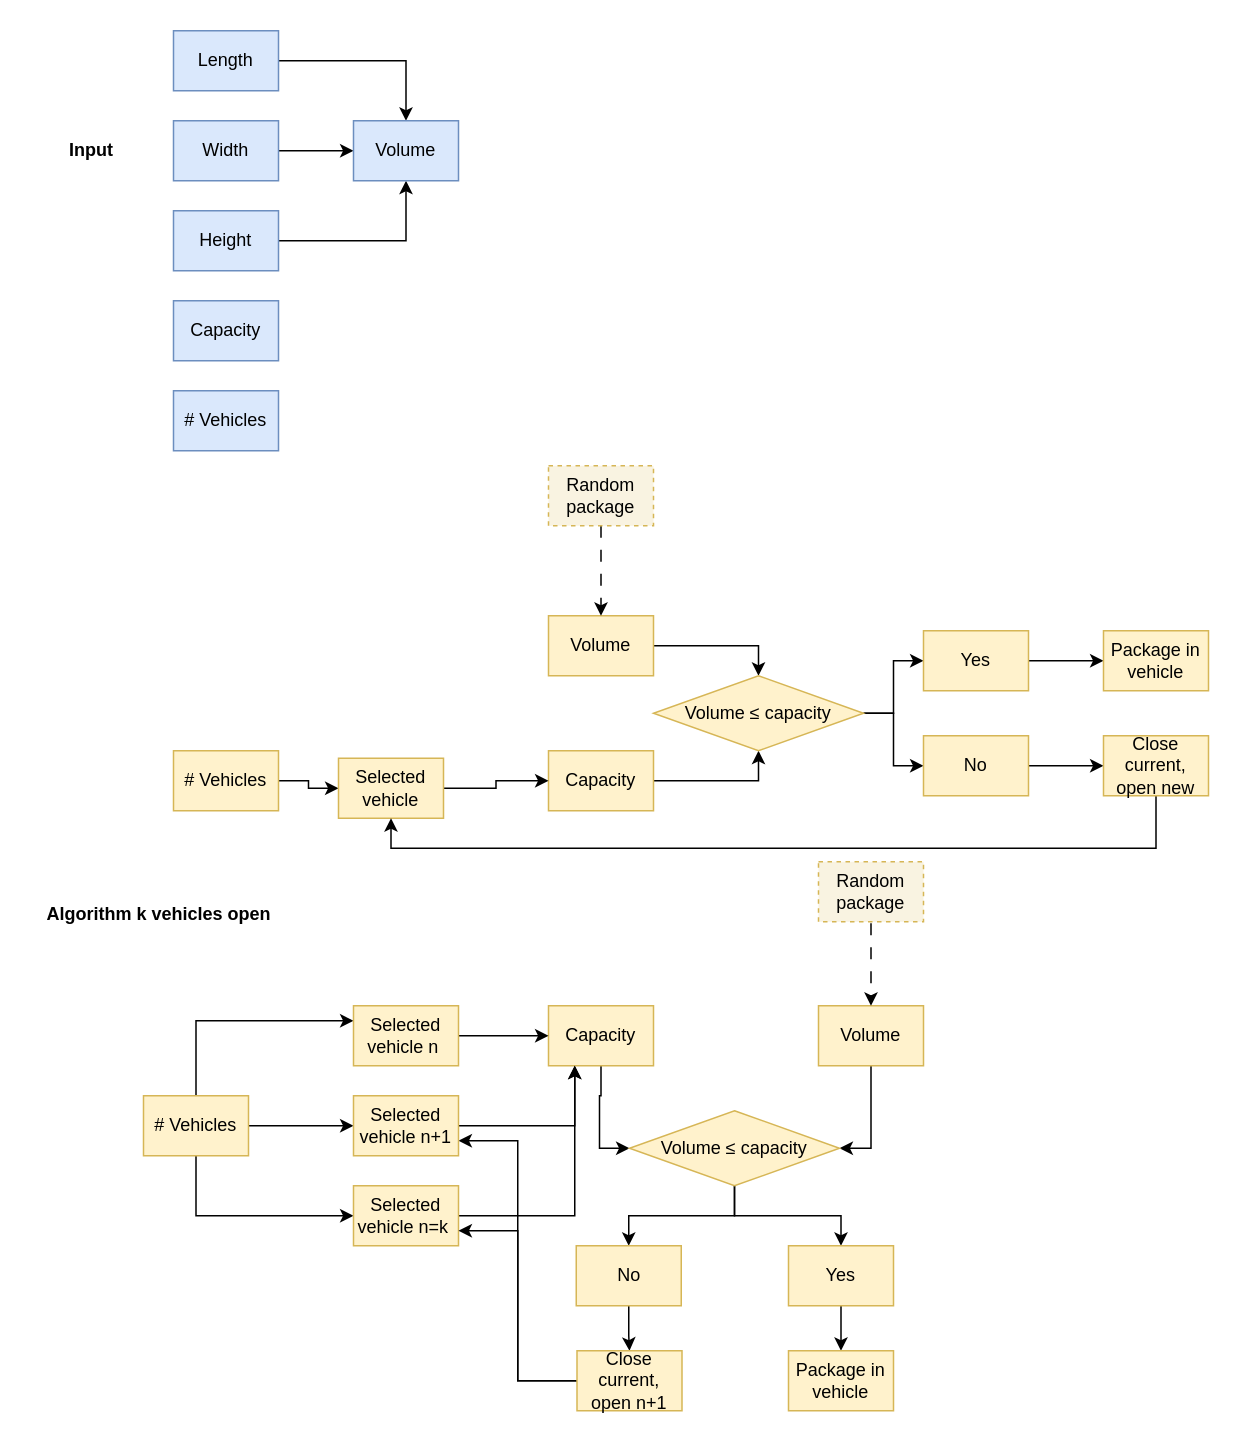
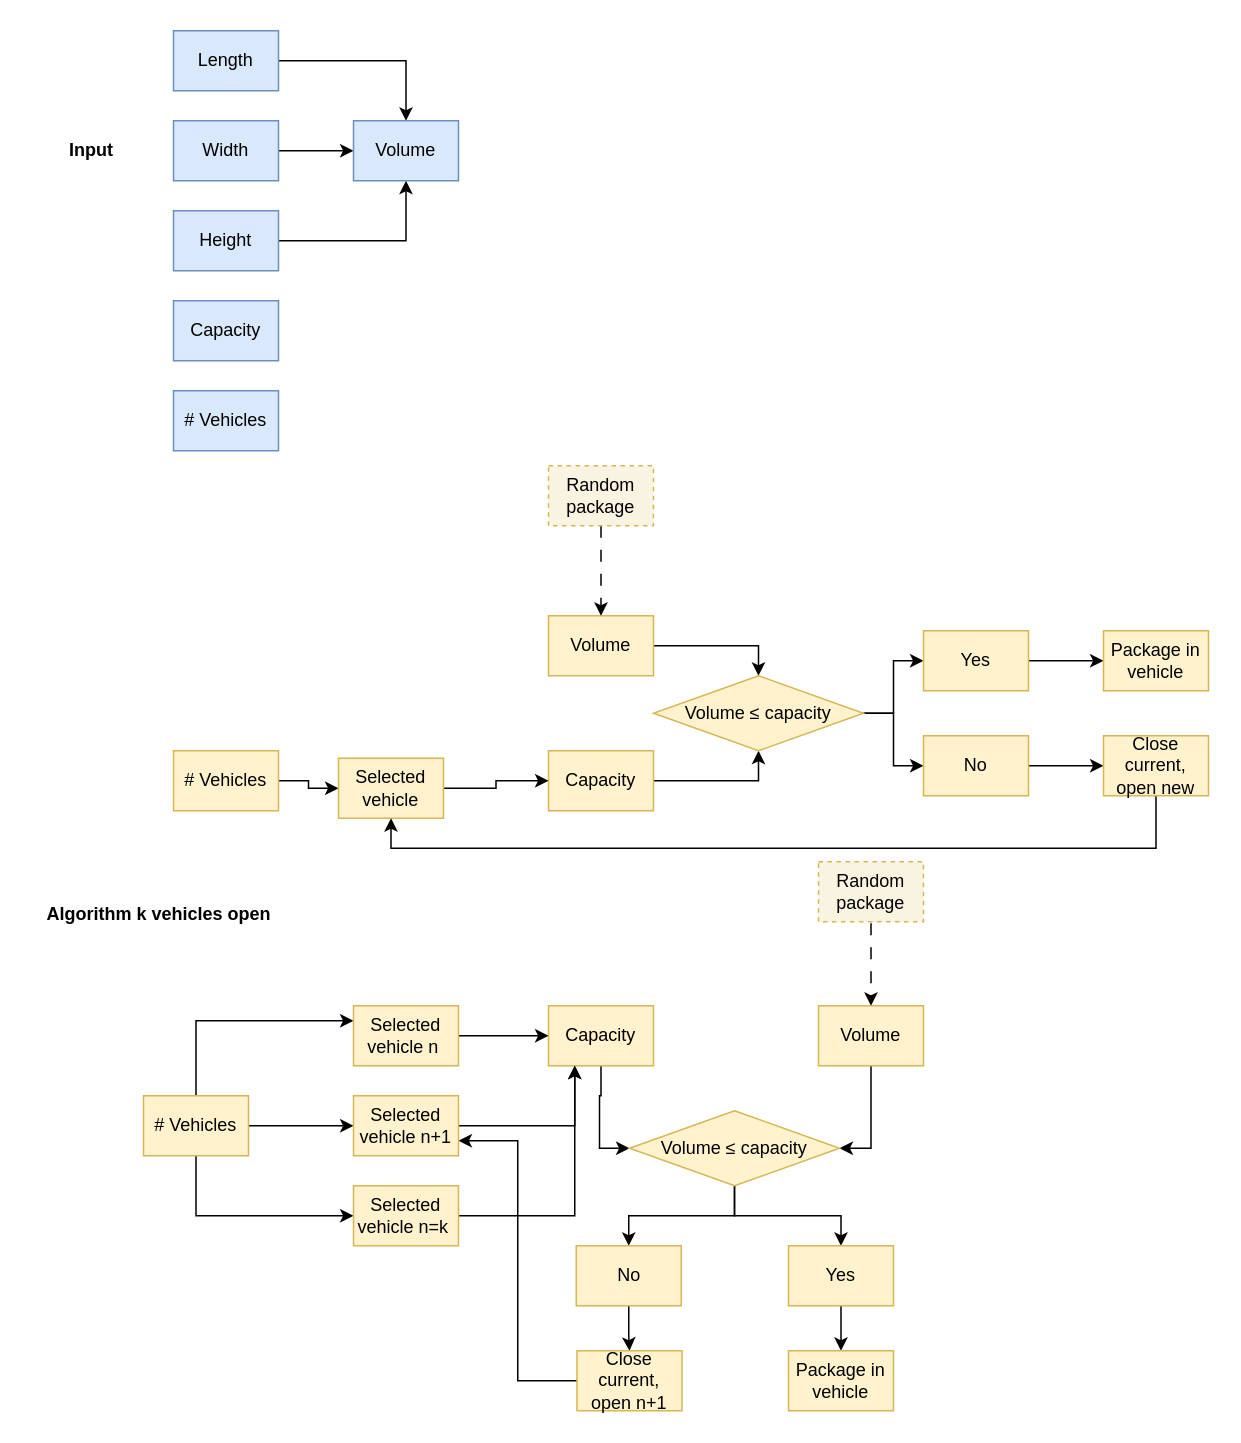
  <mxCell id="0" />
  <mxCell id="1" parent="0" />
  <mxCell id="2" style="edgeStyle=orthogonalEdgeStyle;rounded=0;orthogonalLoop=1;jettySize=auto;html=1;entryX=0.5;entryY=0;entryDx=0;entryDy=0;" edge="1" parent="1" source="3" target="9"><mxGeometry relative="1" as="geometry" /></mxCell>
  <mxCell id="3" value="Length" style="rounded=0;whiteSpace=wrap;html=1;fillColor=#dae8fc;strokeColor=#6c8ebf;" vertex="1" parent="1"><mxGeometry x="115" y="20" width="70" height="40" as="geometry" /></mxCell>
  <mxCell id="4" value="&lt;b&gt;Input&lt;/b&gt;" style="text;html=1;align=center;verticalAlign=middle;resizable=0;points=[];autosize=1;strokeColor=none;fillColor=none;" vertex="1" parent="1"><mxGeometry x="35" y="85" width="50" height="30" as="geometry" /></mxCell>
  <mxCell id="5" value="" style="edgeStyle=orthogonalEdgeStyle;rounded=0;orthogonalLoop=1;jettySize=auto;html=1;" edge="1" parent="1" source="6" target="9"><mxGeometry relative="1" as="geometry" /></mxCell>
  <mxCell id="6" value="Width" style="rounded=0;whiteSpace=wrap;html=1;fillColor=#dae8fc;strokeColor=#6c8ebf;" vertex="1" parent="1"><mxGeometry x="115" y="80" width="70" height="40" as="geometry" /></mxCell>
  <mxCell id="7" style="edgeStyle=orthogonalEdgeStyle;rounded=0;orthogonalLoop=1;jettySize=auto;html=1;entryX=0.5;entryY=1;entryDx=0;entryDy=0;" edge="1" parent="1" source="8" target="9"><mxGeometry relative="1" as="geometry" /></mxCell>
  <mxCell id="8" value="Height" style="rounded=0;whiteSpace=wrap;html=1;fillColor=#dae8fc;strokeColor=#6c8ebf;" vertex="1" parent="1"><mxGeometry x="115" y="140" width="70" height="40" as="geometry" /></mxCell>
  <mxCell id="9" value="Volume" style="rounded=0;whiteSpace=wrap;html=1;fillColor=#dae8fc;strokeColor=#6c8ebf;" vertex="1" parent="1"><mxGeometry x="235" y="80" width="70" height="40" as="geometry" /></mxCell>
  <mxCell id="10" value="Capacity" style="rounded=0;whiteSpace=wrap;html=1;fillColor=#dae8fc;strokeColor=#6c8ebf;" vertex="1" parent="1"><mxGeometry x="115" y="200" width="70" height="40" as="geometry" /></mxCell>
  <mxCell id="11" value="" style="edgeStyle=orthogonalEdgeStyle;rounded=0;orthogonalLoop=1;jettySize=auto;html=1;" edge="1" parent="1" source="12" target="19"><mxGeometry relative="1" as="geometry" /></mxCell>
  <mxCell id="12" value="# Vehicles" style="rounded=0;whiteSpace=wrap;html=1;fillColor=#fff2cc;strokeColor=#d6b656;" vertex="1" parent="1"><mxGeometry x="115" y="500" width="70" height="40" as="geometry" /></mxCell>
  <mxCell id="13" value="# Vehicles" style="rounded=0;whiteSpace=wrap;html=1;fillColor=#dae8fc;strokeColor=#6c8ebf;" vertex="1" parent="1"><mxGeometry x="115" y="260" width="70" height="40" as="geometry" /></mxCell>
  <mxCell id="14" style="edgeStyle=orthogonalEdgeStyle;rounded=0;orthogonalLoop=1;jettySize=auto;html=1;entryX=0.5;entryY=0;entryDx=0;entryDy=0;" edge="1" parent="1" target="24"><mxGeometry relative="1" as="geometry"><mxPoint x="435" y="430" as="sourcePoint" /><mxPoint x="545" y="460" as="targetPoint" /><Array as="points"><mxPoint x="505" y="430" /></Array></mxGeometry></mxCell>
  <mxCell id="15" value="Volume" style="rounded=0;whiteSpace=wrap;html=1;fillColor=#fff2cc;strokeColor=#d6b656;" vertex="1" parent="1"><mxGeometry x="365" y="410" width="70" height="40" as="geometry" /></mxCell>
  <mxCell id="16" style="edgeStyle=orthogonalEdgeStyle;rounded=0;orthogonalLoop=1;jettySize=auto;html=1;entryX=0.5;entryY=1;entryDx=0;entryDy=0;" edge="1" parent="1" source="17" target="24"><mxGeometry relative="1" as="geometry"><mxPoint x="520" y="495" as="targetPoint" /><Array as="points"><mxPoint x="505" y="520" /></Array></mxGeometry></mxCell>
  <mxCell id="17" value="Capacity" style="rounded=0;whiteSpace=wrap;html=1;fillColor=#fff2cc;strokeColor=#d6b656;" vertex="1" parent="1"><mxGeometry x="365" y="500" width="70" height="40" as="geometry" /></mxCell>
  <mxCell id="18" value="" style="edgeStyle=orthogonalEdgeStyle;rounded=0;orthogonalLoop=1;jettySize=auto;html=1;" edge="1" parent="1" source="19" target="17"><mxGeometry relative="1" as="geometry" /></mxCell>
  <mxCell id="19" value="Selected vehicle" style="rounded=0;whiteSpace=wrap;html=1;fillColor=#fff2cc;strokeColor=#d6b656;" vertex="1" parent="1"><mxGeometry x="225" y="505" width="70" height="40" as="geometry" /></mxCell>
  <mxCell id="20" value="" style="endArrow=classic;html=1;rounded=0;entryX=0.5;entryY=0;entryDx=0;entryDy=0;dashed=1;dashPattern=8 8;" edge="1" parent="1" target="15"><mxGeometry width="50" height="50" relative="1" as="geometry"><mxPoint x="400" y="350" as="sourcePoint" /><mxPoint x="695" y="360" as="targetPoint" /></mxGeometry></mxCell>
  <mxCell id="21" value="Random package" style="rounded=0;whiteSpace=wrap;html=1;fillColor=#f9f3e1;strokeColor=#d6b656;dashed=1;" vertex="1" parent="1"><mxGeometry x="365" y="310" width="70" height="40" as="geometry" /></mxCell>
  <mxCell id="22" style="edgeStyle=orthogonalEdgeStyle;rounded=0;orthogonalLoop=1;jettySize=auto;html=1;entryX=0;entryY=0.5;entryDx=0;entryDy=0;" edge="1" parent="1" source="24" target="28"><mxGeometry relative="1" as="geometry" /></mxCell>
  <mxCell id="23" style="edgeStyle=orthogonalEdgeStyle;rounded=0;orthogonalLoop=1;jettySize=auto;html=1;entryX=0;entryY=0.5;entryDx=0;entryDy=0;" edge="1" parent="1" source="24" target="26"><mxGeometry relative="1" as="geometry" /></mxCell>
  <mxCell id="24" value="Volume ≤ capacity" style="rhombus;whiteSpace=wrap;html=1;fillColor=#fff2cc;strokeColor=#d6b656;" vertex="1" parent="1"><mxGeometry x="435" y="450" width="140" height="50" as="geometry" /></mxCell>
  <mxCell id="25" value="" style="edgeStyle=orthogonalEdgeStyle;rounded=0;orthogonalLoop=1;jettySize=auto;html=1;" edge="1" parent="1" source="26" target="30"><mxGeometry relative="1" as="geometry" /></mxCell>
  <mxCell id="26" value="No" style="rounded=0;whiteSpace=wrap;html=1;fillColor=#fff2cc;strokeColor=#d6b656;" vertex="1" parent="1"><mxGeometry x="615" y="490" width="70" height="40" as="geometry" /></mxCell>
  <mxCell id="27" value="" style="edgeStyle=orthogonalEdgeStyle;rounded=0;orthogonalLoop=1;jettySize=auto;html=1;" edge="1" parent="1" source="28" target="31"><mxGeometry relative="1" as="geometry" /></mxCell>
  <mxCell id="28" value="Yes" style="rounded=0;whiteSpace=wrap;html=1;fillColor=#fff2cc;strokeColor=#d6b656;" vertex="1" parent="1"><mxGeometry x="615" y="420" width="70" height="40" as="geometry" /></mxCell>
  <mxCell id="29" style="edgeStyle=orthogonalEdgeStyle;rounded=0;orthogonalLoop=1;jettySize=auto;html=1;exitX=0.5;exitY=1;exitDx=0;exitDy=0;entryX=0.5;entryY=1;entryDx=0;entryDy=0;" edge="1" parent="1" source="30" target="19"><mxGeometry relative="1" as="geometry" /></mxCell>
  <mxCell id="30" value="Close current, open new" style="rounded=0;whiteSpace=wrap;html=1;fillColor=#fff2cc;strokeColor=#d6b656;" vertex="1" parent="1"><mxGeometry x="735" y="490" width="70" height="40" as="geometry" /></mxCell>
  <mxCell id="31" value="Package in vehicle" style="rounded=0;whiteSpace=wrap;html=1;fillColor=#fff2cc;strokeColor=#d6b656;" vertex="1" parent="1"><mxGeometry x="735" y="420" width="70" height="40" as="geometry" /></mxCell>
  <mxCell id="32" value="" style="edgeStyle=orthogonalEdgeStyle;rounded=0;orthogonalLoop=1;jettySize=auto;html=1;" edge="1" parent="1" source="35" target="41"><mxGeometry relative="1" as="geometry"><Array as="points"><mxPoint x="130" y="810" /></Array></mxGeometry></mxCell>
  <mxCell id="33" style="edgeStyle=orthogonalEdgeStyle;rounded=0;orthogonalLoop=1;jettySize=auto;html=1;entryX=0;entryY=0.25;entryDx=0;entryDy=0;" edge="1" parent="1" source="35" target="57"><mxGeometry relative="1" as="geometry"><Array as="points"><mxPoint x="130" y="680" /></Array></mxGeometry></mxCell>
  <mxCell id="34" value="" style="edgeStyle=orthogonalEdgeStyle;rounded=0;orthogonalLoop=1;jettySize=auto;html=1;" edge="1" parent="1" source="35" target="59"><mxGeometry relative="1" as="geometry" /></mxCell>
  <mxCell id="35" value="# Vehicles" style="rounded=0;whiteSpace=wrap;html=1;fillColor=#fff2cc;strokeColor=#d6b656;" vertex="1" parent="1"><mxGeometry x="95" y="730" width="70" height="40" as="geometry" /></mxCell>
  <mxCell id="36" style="edgeStyle=orthogonalEdgeStyle;rounded=0;orthogonalLoop=1;jettySize=auto;html=1;entryX=1;entryY=0.5;entryDx=0;entryDy=0;" edge="1" parent="1" source="37" target="46"><mxGeometry relative="1" as="geometry" /></mxCell>
  <mxCell id="37" value="Volume" style="rounded=0;whiteSpace=wrap;html=1;fillColor=#fff2cc;strokeColor=#d6b656;" vertex="1" parent="1"><mxGeometry x="545" y="670" width="70" height="40" as="geometry" /></mxCell>
  <mxCell id="38" style="edgeStyle=orthogonalEdgeStyle;rounded=0;orthogonalLoop=1;jettySize=auto;html=1;entryX=0;entryY=0.5;entryDx=0;entryDy=0;" edge="1" parent="1" source="39" target="46"><mxGeometry relative="1" as="geometry" /></mxCell>
  <mxCell id="39" value="Capacity" style="rounded=0;whiteSpace=wrap;html=1;fillColor=#fff2cc;strokeColor=#d6b656;" vertex="1" parent="1"><mxGeometry x="365" y="670" width="70" height="40" as="geometry" /></mxCell>
  <mxCell id="40" style="edgeStyle=orthogonalEdgeStyle;rounded=0;orthogonalLoop=1;jettySize=auto;html=1;entryX=0.25;entryY=1;entryDx=0;entryDy=0;" edge="1" parent="1" source="41" target="39"><mxGeometry relative="1" as="geometry" /></mxCell>
  <mxCell id="41" value="Selected vehicle n=k&amp;nbsp;" style="rounded=0;whiteSpace=wrap;html=1;fillColor=#fff2cc;strokeColor=#d6b656;" vertex="1" parent="1"><mxGeometry x="235" y="790" width="70" height="40" as="geometry" /></mxCell>
  <mxCell id="42" value="" style="endArrow=classic;html=1;rounded=0;entryX=0.5;entryY=0;entryDx=0;entryDy=0;dashed=1;dashPattern=8 8;" edge="1" parent="1" target="37"><mxGeometry width="50" height="50" relative="1" as="geometry"><mxPoint x="580" y="615" as="sourcePoint" /><mxPoint x="825" y="625" as="targetPoint" /></mxGeometry></mxCell>
  <mxCell id="43" value="Random package" style="rounded=0;whiteSpace=wrap;html=1;fillColor=#f9f3e1;strokeColor=#d6b656;dashed=1;" vertex="1" parent="1"><mxGeometry x="545" y="574" width="70" height="40" as="geometry" /></mxCell>
  <mxCell id="44" style="edgeStyle=orthogonalEdgeStyle;rounded=0;orthogonalLoop=1;jettySize=auto;html=1;entryX=0.5;entryY=0;entryDx=0;entryDy=0;" edge="1" parent="1" source="46" target="48"><mxGeometry relative="1" as="geometry" /></mxCell>
  <mxCell id="45" style="edgeStyle=orthogonalEdgeStyle;rounded=0;orthogonalLoop=1;jettySize=auto;html=1;entryX=0.5;entryY=0;entryDx=0;entryDy=0;" edge="1" parent="1" source="46" target="50"><mxGeometry relative="1" as="geometry" /></mxCell>
  <mxCell id="46" value="Volume ≤ capacity" style="rhombus;whiteSpace=wrap;html=1;fillColor=#fff2cc;strokeColor=#d6b656;" vertex="1" parent="1"><mxGeometry x="419" y="740" width="140" height="50" as="geometry" /></mxCell>
  <mxCell id="47" value="" style="edgeStyle=orthogonalEdgeStyle;rounded=0;orthogonalLoop=1;jettySize=auto;html=1;" edge="1" parent="1" source="48" target="53"><mxGeometry relative="1" as="geometry" /></mxCell>
  <mxCell id="48" value="No" style="rounded=0;whiteSpace=wrap;html=1;fillColor=#fff2cc;strokeColor=#d6b656;" vertex="1" parent="1"><mxGeometry x="383.5" y="830" width="70" height="40" as="geometry" /></mxCell>
  <mxCell id="49" value="" style="edgeStyle=orthogonalEdgeStyle;rounded=0;orthogonalLoop=1;jettySize=auto;html=1;" edge="1" parent="1" source="50" target="54"><mxGeometry relative="1" as="geometry" /></mxCell>
  <mxCell id="50" value="Yes" style="rounded=0;whiteSpace=wrap;html=1;fillColor=#fff2cc;strokeColor=#d6b656;" vertex="1" parent="1"><mxGeometry x="525" y="830" width="70" height="40" as="geometry" /></mxCell>
  <mxCell id="51" style="edgeStyle=orthogonalEdgeStyle;rounded=0;orthogonalLoop=1;jettySize=auto;html=1;entryX=1;entryY=0.75;entryDx=0;entryDy=0;" edge="1" parent="1" source="53" target="59"><mxGeometry relative="1" as="geometry" /></mxCell>
- <mxCell id="52" style="edgeStyle=orthogonalEdgeStyle;rounded=0;orthogonalLoop=1;jettySize=auto;html=1;entryX=1;entryY=0.75;entryDx=0;entryDy=0;" edge="1" parent="1" source="53" target="41"><mxGeometry relative="1" as="geometry" /></mxCell>
  <mxCell id="53" value="Close current, open n+1" style="rounded=0;whiteSpace=wrap;html=1;fillColor=#fff2cc;strokeColor=#d6b656;" vertex="1" parent="1"><mxGeometry x="384" y="900" width="70" height="40" as="geometry" /></mxCell>
  <mxCell id="54" value="Package in vehicle" style="rounded=0;whiteSpace=wrap;html=1;fillColor=#fff2cc;strokeColor=#d6b656;" vertex="1" parent="1"><mxGeometry x="525" y="900" width="70" height="40" as="geometry" /></mxCell>
  <mxCell id="55" value="&lt;b&gt;Algorithm k vehicles open&lt;/b&gt;" style="text;html=1;align=center;verticalAlign=middle;resizable=0;points=[];autosize=1;strokeColor=none;fillColor=none;" vertex="1" parent="1"><mxGeometry x="20" y="594" width="170" height="30" as="geometry" /></mxCell>
  <mxCell id="56" value="" style="edgeStyle=orthogonalEdgeStyle;rounded=0;orthogonalLoop=1;jettySize=auto;html=1;" edge="1" parent="1" source="57" target="39"><mxGeometry relative="1" as="geometry" /></mxCell>
  <mxCell id="57" value="Selected vehicle n&amp;nbsp;" style="rounded=0;whiteSpace=wrap;html=1;fillColor=#fff2cc;strokeColor=#d6b656;" vertex="1" parent="1"><mxGeometry x="235" y="670" width="70" height="40" as="geometry" /></mxCell>
  <mxCell id="58" style="edgeStyle=orthogonalEdgeStyle;rounded=0;orthogonalLoop=1;jettySize=auto;html=1;entryX=0.25;entryY=1;entryDx=0;entryDy=0;" edge="1" parent="1" source="59" target="39"><mxGeometry relative="1" as="geometry" /></mxCell>
  <mxCell id="59" value="Selected vehicle n+1" style="rounded=0;whiteSpace=wrap;html=1;fillColor=#fff2cc;strokeColor=#d6b656;" vertex="1" parent="1"><mxGeometry x="235" y="730" width="70" height="40" as="geometry" /></mxCell>
